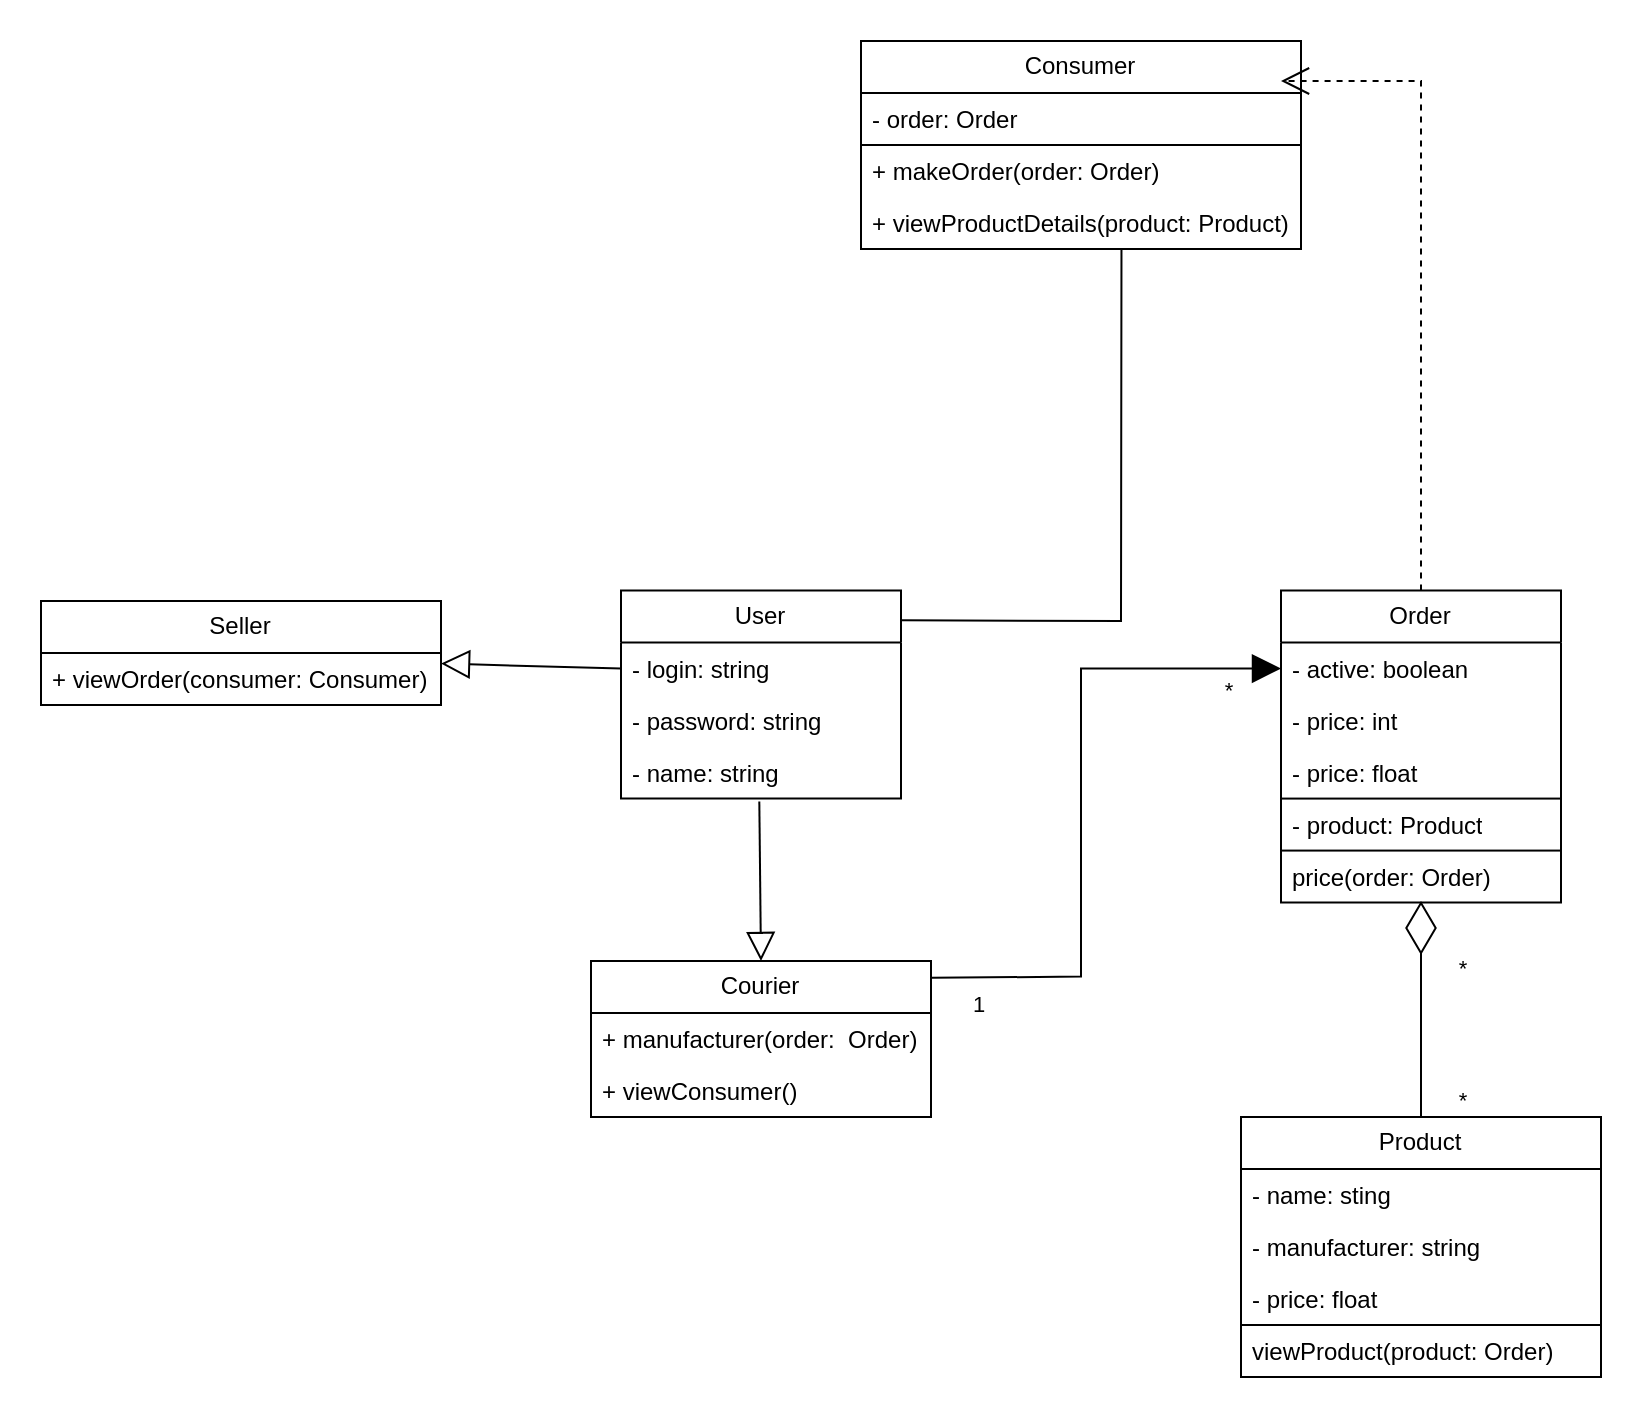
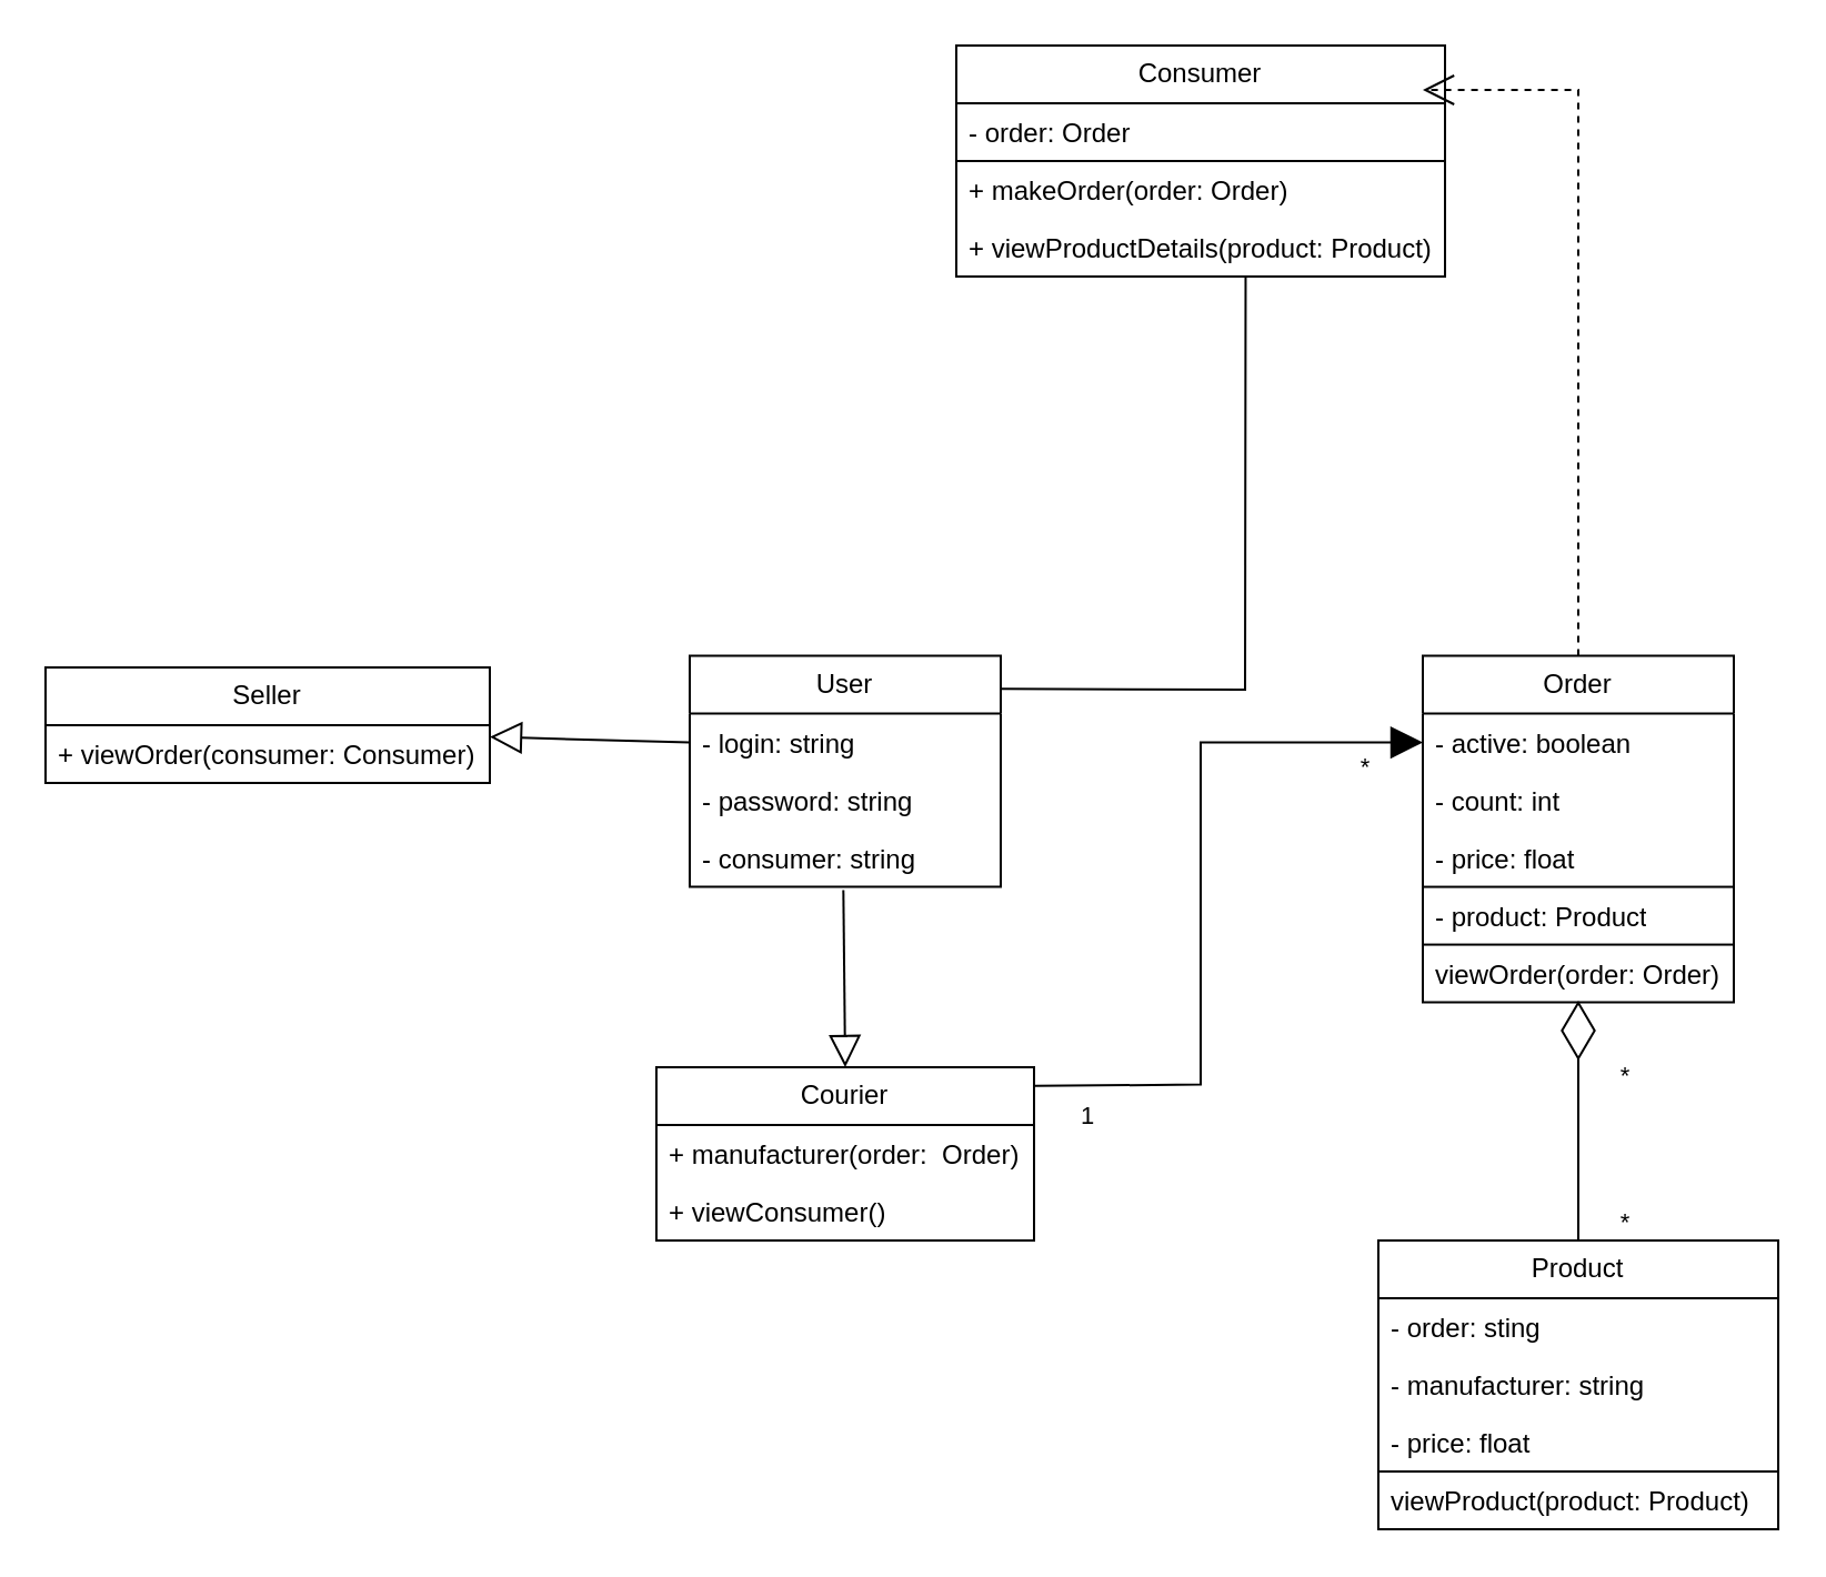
  <mxCell id="0" />
  <mxCell id="1" parent="0" />
  <mxCell id="2" value="User" style="swimlane;fontStyle=0;childLayout=stackLayout;horizontal=1;startSize=26;fillColor=none;horizontalStack=0;resizeParent=1;resizeParentMax=0;resizeLast=0;collapsible=1;marginBottom=0;whiteSpace=wrap;html=1;swimlaneLine=1;" parent="1" vertex="1"><mxGeometry x="310" y="294.79" width="140" height="104" as="geometry" /></mxCell>
  <mxCell id="3" value="- login: string" style="text;strokeColor=none;fillColor=none;align=left;verticalAlign=top;spacingLeft=4;spacingRight=4;overflow=hidden;rotatable=0;points=[[0,0.5],[1,0.5]];portConstraint=eastwest;whiteSpace=wrap;html=1;" parent="2" vertex="1"><mxGeometry y="26" width="140" height="26" as="geometry" /></mxCell>
  <mxCell id="4" value="- password: string" style="text;strokeColor=none;fillColor=none;align=left;verticalAlign=top;spacingLeft=4;spacingRight=4;overflow=hidden;rotatable=0;points=[[0,0.5],[1,0.5]];portConstraint=eastwest;whiteSpace=wrap;html=1;" parent="2" vertex="1"><mxGeometry y="52" width="140" height="26" as="geometry" /></mxCell>
- <mxCell id="5" value="- name: string" style="text;strokeColor=none;fillColor=none;align=left;verticalAlign=top;spacingLeft=4;spacingRight=4;overflow=hidden;rotatable=0;points=[[0,0.5],[1,0.5]];portConstraint=eastwest;whiteSpace=wrap;html=1;" parent="2" vertex="1"><mxGeometry y="78" width="140" height="26" as="geometry" /></mxCell>
+ <mxCell id="5" value="- consumer: string" style="text;strokeColor=none;fillColor=none;align=left;verticalAlign=top;spacingLeft=4;spacingRight=4;overflow=hidden;rotatable=0;points=[[0,0.5],[1,0.5]];portConstraint=eastwest;whiteSpace=wrap;html=1;" parent="2" vertex="1"><mxGeometry y="78" width="140" height="26" as="geometry" /></mxCell>
  <mxCell id="6" value="Consumer" style="swimlane;fontStyle=0;childLayout=stackLayout;horizontal=1;startSize=26;fillColor=none;horizontalStack=0;resizeParent=1;resizeParentMax=0;resizeLast=0;collapsible=1;marginBottom=0;whiteSpace=wrap;html=1;" parent="1" vertex="1"><mxGeometry x="430" y="20" width="220" height="104" as="geometry" /></mxCell>
  <mxCell id="7" value="- order: Order" style="text;strokeColor=default;fillColor=none;align=left;verticalAlign=top;spacingLeft=4;spacingRight=4;overflow=hidden;rotatable=0;points=[[0,0.5],[1,0.5]];portConstraint=eastwest;whiteSpace=wrap;html=1;" parent="6" vertex="1"><mxGeometry y="26" width="220" height="26" as="geometry" /></mxCell>
  <mxCell id="8" value="+ makeOrder(order: Order)" style="text;strokeColor=none;fillColor=none;align=left;verticalAlign=top;spacingLeft=4;spacingRight=4;overflow=hidden;rotatable=0;points=[[0,0.5],[1,0.5]];portConstraint=eastwest;whiteSpace=wrap;html=1;" parent="6" vertex="1"><mxGeometry y="52" width="220" height="26" as="geometry" /></mxCell>
  <mxCell id="9" value="+ viewProductDetails(product: Product)" style="text;strokeColor=none;fillColor=none;align=left;verticalAlign=top;spacingLeft=4;spacingRight=4;overflow=hidden;rotatable=0;points=[[0,0.5],[1,0.5]];portConstraint=eastwest;whiteSpace=wrap;html=1;" parent="6" vertex="1"><mxGeometry y="78" width="220" height="26" as="geometry" /></mxCell>
  <mxCell id="10" value="Order" style="swimlane;fontStyle=0;childLayout=stackLayout;horizontal=1;startSize=26;fillColor=none;horizontalStack=0;resizeParent=1;resizeParentMax=0;resizeLast=0;collapsible=1;marginBottom=0;whiteSpace=wrap;html=1;" parent="1" vertex="1"><mxGeometry x="640" y="294.79" width="140" height="156" as="geometry" /></mxCell>
  <mxCell id="11" value="- active: boolean" style="text;strokeColor=none;fillColor=none;align=left;verticalAlign=top;spacingLeft=4;spacingRight=4;overflow=hidden;rotatable=0;points=[[0,0.5],[1,0.5]];portConstraint=eastwest;whiteSpace=wrap;html=1;" parent="10" vertex="1"><mxGeometry y="26" width="140" height="26" as="geometry" /></mxCell>
- <mxCell id="12" value="- price: int" style="text;strokeColor=none;fillColor=none;align=left;verticalAlign=top;spacingLeft=4;spacingRight=4;overflow=hidden;rotatable=0;points=[[0,0.5],[1,0.5]];portConstraint=eastwest;whiteSpace=wrap;html=1;" parent="10" vertex="1"><mxGeometry y="52" width="140" height="26" as="geometry" /></mxCell>
+ <mxCell id="12" value="- count: int" style="text;strokeColor=none;fillColor=none;align=left;verticalAlign=top;spacingLeft=4;spacingRight=4;overflow=hidden;rotatable=0;points=[[0,0.5],[1,0.5]];portConstraint=eastwest;whiteSpace=wrap;html=1;" parent="10" vertex="1"><mxGeometry y="52" width="140" height="26" as="geometry" /></mxCell>
  <mxCell id="13" value="- price: float" style="text;strokeColor=none;fillColor=none;align=left;verticalAlign=top;spacingLeft=4;spacingRight=4;overflow=hidden;rotatable=0;points=[[0,0.5],[1,0.5]];portConstraint=eastwest;whiteSpace=wrap;html=1;" parent="10" vertex="1"><mxGeometry y="78" width="140" height="26" as="geometry" /></mxCell>
  <mxCell id="14" value="- product: Product" style="text;strokeColor=default;fillColor=none;align=left;verticalAlign=top;spacingLeft=4;spacingRight=4;overflow=hidden;rotatable=0;points=[[0,0.5],[1,0.5]];portConstraint=eastwest;whiteSpace=wrap;html=1;" parent="10" vertex="1"><mxGeometry y="104" width="140" height="26" as="geometry" /></mxCell>
- <mxCell id="15" value="price(order: Order)" style="text;strokeColor=none;fillColor=none;align=left;verticalAlign=top;spacingLeft=4;spacingRight=4;overflow=hidden;rotatable=0;points=[[0,0.5],[1,0.5]];portConstraint=eastwest;whiteSpace=wrap;html=1;" parent="10" vertex="1"><mxGeometry y="130" width="140" height="26" as="geometry" /></mxCell>
+ <mxCell id="15" value="viewOrder(order: Order)" style="text;strokeColor=none;fillColor=none;align=left;verticalAlign=top;spacingLeft=4;spacingRight=4;overflow=hidden;rotatable=0;points=[[0,0.5],[1,0.5]];portConstraint=eastwest;whiteSpace=wrap;html=1;" parent="10" vertex="1"><mxGeometry y="130" width="140" height="26" as="geometry" /></mxCell>
  <mxCell id="16" value="" style="endArrow=open;endSize=12;dashed=1;html=1;rounded=0;exitX=0.5;exitY=0;exitDx=0;exitDy=0;align=center;" parent="1" source="10" edge="1"><mxGeometry x="-0.539" width="160" relative="1" as="geometry"><mxPoint x="300" y="230" as="sourcePoint" /><mxPoint x="640" y="40" as="targetPoint" /><Array as="points"><mxPoint x="710" y="40" /></Array><mxPoint as="offset" /></mxGeometry></mxCell>
  <mxCell id="17" value="Product" style="swimlane;fontStyle=0;childLayout=stackLayout;horizontal=1;startSize=26;fillColor=none;horizontalStack=0;resizeParent=1;resizeParentMax=0;resizeLast=0;collapsible=1;marginBottom=0;whiteSpace=wrap;html=1;" parent="1" vertex="1"><mxGeometry x="620" y="558" width="180" height="130" as="geometry" /></mxCell>
- <mxCell id="18" value="- name: sting" style="text;strokeColor=none;fillColor=none;align=left;verticalAlign=top;spacingLeft=4;spacingRight=4;overflow=hidden;rotatable=0;points=[[0,0.5],[1,0.5]];portConstraint=eastwest;whiteSpace=wrap;html=1;" parent="17" vertex="1"><mxGeometry y="26" width="180" height="26" as="geometry" /></mxCell>
+ <mxCell id="18" value="- order: sting" style="text;strokeColor=none;fillColor=none;align=left;verticalAlign=top;spacingLeft=4;spacingRight=4;overflow=hidden;rotatable=0;points=[[0,0.5],[1,0.5]];portConstraint=eastwest;whiteSpace=wrap;html=1;" parent="17" vertex="1"><mxGeometry y="26" width="180" height="26" as="geometry" /></mxCell>
  <mxCell id="19" value="- manufacturer: string" style="text;strokeColor=none;fillColor=none;align=left;verticalAlign=top;spacingLeft=4;spacingRight=4;overflow=hidden;rotatable=0;points=[[0,0.5],[1,0.5]];portConstraint=eastwest;whiteSpace=wrap;html=1;" parent="17" vertex="1"><mxGeometry y="52" width="180" height="26" as="geometry" /></mxCell>
  <mxCell id="20" value="- price: float" style="text;strokeColor=none;fillColor=none;align=left;verticalAlign=top;spacingLeft=4;spacingRight=4;overflow=hidden;rotatable=0;points=[[0,0.5],[1,0.5]];portConstraint=eastwest;whiteSpace=wrap;html=1;" parent="17" vertex="1"><mxGeometry y="78" width="180" height="26" as="geometry" /></mxCell>
- <mxCell id="21" value="viewProduct(product: Order)" style="text;strokeColor=default;fillColor=none;align=left;verticalAlign=top;spacingLeft=4;spacingRight=4;overflow=hidden;rotatable=0;points=[[0,0.5],[1,0.5]];portConstraint=eastwest;whiteSpace=wrap;html=1;" parent="17" vertex="1"><mxGeometry y="104" width="180" height="26" as="geometry" /></mxCell>
+ <mxCell id="21" value="viewProduct(product: Product)" style="text;strokeColor=default;fillColor=none;align=left;verticalAlign=top;spacingLeft=4;spacingRight=4;overflow=hidden;rotatable=0;points=[[0,0.5],[1,0.5]];portConstraint=eastwest;whiteSpace=wrap;html=1;" parent="17" vertex="1"><mxGeometry y="104" width="180" height="26" as="geometry" /></mxCell>
  <mxCell id="22" value="" style="endArrow=diamondThin;endFill=0;endSize=24;html=1;rounded=0;exitX=0.5;exitY=0;exitDx=0;exitDy=0;" parent="1" source="17" edge="1"><mxGeometry width="160" relative="1" as="geometry"><mxPoint x="310" y="354.79" as="sourcePoint" /><mxPoint x="710" y="450" as="targetPoint" /></mxGeometry></mxCell>
  <mxCell id="23" value="*" style="edgeLabel;html=1;align=center;verticalAlign=middle;resizable=0;points=[];" parent="22" vertex="1" connectable="0"><mxGeometry x="-0.736" y="2" relative="1" as="geometry"><mxPoint x="22" y="5" as="offset" /></mxGeometry></mxCell>
  <mxCell id="24" value="*" style="edgeLabel;html=1;align=center;verticalAlign=middle;resizable=0;points=[];" parent="22" vertex="1" connectable="0"><mxGeometry x="0.413" relative="1" as="geometry"><mxPoint x="20" y="1" as="offset" /></mxGeometry></mxCell>
  <mxCell id="25" value="" style="endArrow=none;endFill=0;endSize=12;html=1;rounded=0;exitX=1.002;exitY=0.143;exitDx=0;exitDy=0;exitPerimeter=0;entryX=0.592;entryY=0.994;entryDx=0;entryDy=0;entryPerimeter=0;" parent="1" source="2" target="9" edge="1"><mxGeometry width="160" relative="1" as="geometry"><mxPoint x="460" y="310" as="sourcePoint" /><mxPoint x="560" y="130" as="targetPoint" /><Array as="points"><mxPoint x="560" y="310" /></Array></mxGeometry></mxCell>
  <mxCell id="26" value="" style="endArrow=block;endFill=0;endSize=12;html=1;rounded=0;exitX=0;exitY=0.5;exitDx=0;exitDy=0;entryX=1;entryY=0.203;entryDx=0;entryDy=0;entryPerimeter=0;" parent="1" source="3" edge="1"><mxGeometry width="160" relative="1" as="geometry"><mxPoint x="300" y="264.79" as="sourcePoint" /><mxPoint x="220" y="331.278" as="targetPoint" /></mxGeometry></mxCell>
  <mxCell id="27" value="" style="endArrow=block;endFill=0;endSize=12;html=1;rounded=0;exitX=0.494;exitY=1.055;exitDx=0;exitDy=0;entryX=0.5;entryY=0;entryDx=0;entryDy=0;exitPerimeter=0;" parent="1" source="5" edge="1" target="33"><mxGeometry width="160" relative="1" as="geometry"><mxPoint x="320" y="330.79" as="sourcePoint" /><mxPoint x="380" y="474.79" as="targetPoint" /></mxGeometry></mxCell>
  <mxCell id="28" value="" style="endArrow=block;endFill=1;endSize=12;html=1;rounded=0;exitX=1.002;exitY=0.108;exitDx=0;exitDy=0;entryX=0;entryY=0.5;entryDx=0;entryDy=0;exitPerimeter=0;" parent="1" target="11" edge="1" source="33"><mxGeometry width="160" relative="1" as="geometry"><mxPoint x="450" y="487.79" as="sourcePoint" /><mxPoint x="460" y="494.79" as="targetPoint" /><Array as="points"><mxPoint x="540" y="487.79" /><mxPoint x="540" y="333.79" /></Array></mxGeometry></mxCell>
  <mxCell id="29" value="1" style="edgeLabel;html=1;align=center;verticalAlign=middle;resizable=0;points=[];" parent="28" vertex="1" connectable="0"><mxGeometry x="-0.857" y="-2" relative="1" as="geometry"><mxPoint y="11" as="offset" /></mxGeometry></mxCell>
  <mxCell id="30" value="*" style="edgeLabel;html=1;align=center;verticalAlign=middle;resizable=0;points=[];" parent="28" vertex="1" connectable="0"><mxGeometry x="0.84" y="-1" relative="1" as="geometry"><mxPoint y="10" as="offset" /></mxGeometry></mxCell>
  <mxCell id="31" value="Seller" style="swimlane;fontStyle=0;childLayout=stackLayout;horizontal=1;startSize=26;fillColor=none;horizontalStack=0;resizeParent=1;resizeParentMax=0;resizeLast=0;collapsible=1;marginBottom=0;whiteSpace=wrap;html=1;" parent="1" vertex="1"><mxGeometry x="20" y="300" width="200" height="52" as="geometry" /></mxCell>
  <mxCell id="32" value="+ viewOrder(consumer: Consumer)" style="text;strokeColor=default;fillColor=none;align=left;verticalAlign=top;spacingLeft=4;spacingRight=4;overflow=hidden;rotatable=0;points=[[0,0.5],[1,0.5]];portConstraint=eastwest;whiteSpace=wrap;html=1;" vertex="1" parent="31"><mxGeometry y="26" width="200" height="26" as="geometry" /></mxCell>
  <mxCell id="33" value="Courier" style="swimlane;fontStyle=0;childLayout=stackLayout;horizontal=1;startSize=26;fillColor=none;horizontalStack=0;resizeParent=1;resizeParentMax=0;resizeLast=0;collapsible=1;marginBottom=0;whiteSpace=wrap;html=1;" parent="1" vertex="1"><mxGeometry x="295" y="480" width="170" height="78" as="geometry" /></mxCell>
  <mxCell id="34" value="+ manufacturer(order:&amp;nbsp; Order)" style="text;strokeColor=none;fillColor=none;align=left;verticalAlign=top;spacingLeft=4;spacingRight=4;overflow=hidden;rotatable=0;points=[[0,0.5],[1,0.5]];portConstraint=eastwest;whiteSpace=wrap;html=1;" parent="33" vertex="1"><mxGeometry y="26" width="170" height="26" as="geometry" /></mxCell>
  <mxCell id="35" value="+ viewConsumer()" style="text;strokeColor=none;fillColor=none;align=left;verticalAlign=top;spacingLeft=4;spacingRight=4;overflow=hidden;rotatable=0;points=[[0,0.5],[1,0.5]];portConstraint=eastwest;whiteSpace=wrap;html=1;" parent="33" vertex="1"><mxGeometry y="52" width="170" height="26" as="geometry" /></mxCell>
